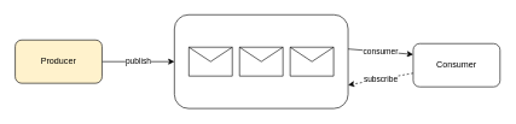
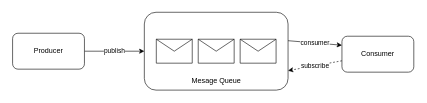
  <mxCell id="0" />
  <mxCell id="1" parent="0" />
  <mxCell id="2" value="consumer" style="edgeStyle=none;html=1;entryX=0;entryY=0.25;entryDx=0;entryDy=0;exitX=1;exitY=0.365;exitDx=0;exitDy=0;exitPerimeter=0;" edge="1" parent="1" source="3" target="11"><mxGeometry relative="1" as="geometry" /></mxCell>
  <mxCell id="3" value="" style="rounded=1;whiteSpace=wrap;html=1;" vertex="1" parent="1"><mxGeometry x="240" y="20" width="240" height="130" as="geometry" /></mxCell>
  <mxCell id="4" value="publish" style="edgeStyle=none;html=1;" edge="1" parent="1" source="5" target="3"><mxGeometry relative="1" as="geometry" /></mxCell>
- <mxCell id="5" value="Producer" style="rounded=1;whiteSpace=wrap;html=1;fillColor=#fff2cc;" vertex="1" parent="1"><mxGeometry x="20" y="55" width="120" height="60" as="geometry" /></mxCell>
+ <mxCell id="5" value="Producer" style="rounded=1;whiteSpace=wrap;html=1;" vertex="1" parent="1"><mxGeometry x="20" y="55" width="120" height="60" as="geometry" /></mxCell>
  <mxCell id="6" value="" style="shape=message;html=1;html=1;outlineConnect=0;labelPosition=center;verticalLabelPosition=bottom;align=center;verticalAlign=top;" vertex="1" parent="1"><mxGeometry x="260" y="65" width="60" height="40" as="geometry" /></mxCell>
  <mxCell id="7" value="" style="shape=message;html=1;html=1;outlineConnect=0;labelPosition=center;verticalLabelPosition=bottom;align=center;verticalAlign=top;" vertex="1" parent="1"><mxGeometry x="330" y="65" width="60" height="40" as="geometry" /></mxCell>
  <mxCell id="8" value="" style="shape=message;html=1;html=1;outlineConnect=0;labelPosition=center;verticalLabelPosition=bottom;align=center;verticalAlign=top;" vertex="1" parent="1"><mxGeometry x="400" y="65" width="60" height="40" as="geometry" /></mxCell>
+ <mxCell id="9" value="Mesage Queue" style="text;html=1;align=center;verticalAlign=middle;resizable=0;points=[];autosize=1;strokeColor=none;fillColor=none;" vertex="1" parent="1"><mxGeometry x="305" y="120" width="110" height="30" as="geometry" /></mxCell>
  <mxCell id="10" value="subscribe" style="edgeStyle=none;html=1;entryX=1;entryY=0.75;entryDx=0;entryDy=0;dashed=1;" edge="1" parent="1" source="11" target="3"><mxGeometry relative="1" as="geometry" /></mxCell>
  <mxCell id="11" value="Consumer" style="rounded=1;whiteSpace=wrap;html=1;" vertex="1" parent="1"><mxGeometry x="570" y="60" width="120" height="60" as="geometry" /></mxCell>
